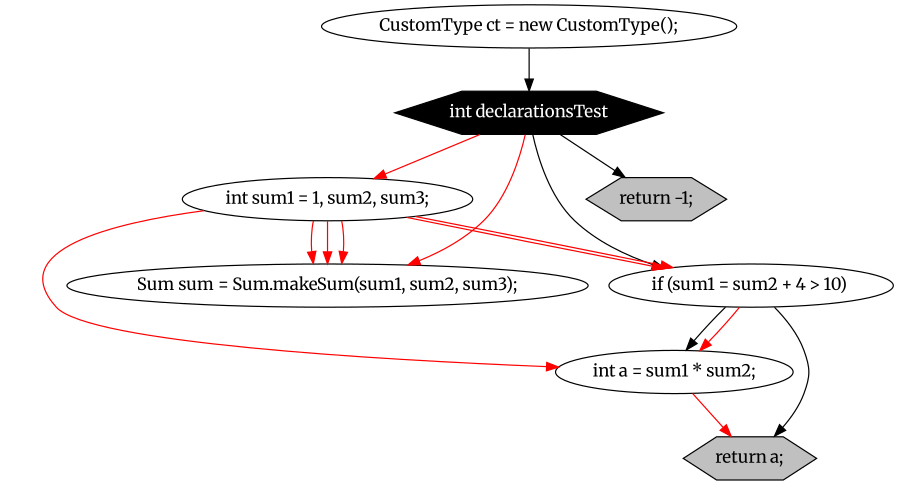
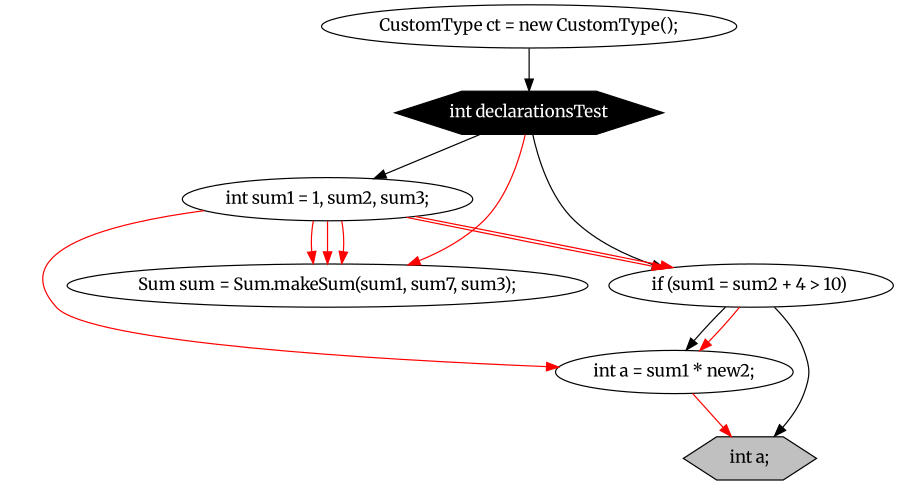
  digraph {
    fontname=Merriweather
    node [fontname=Merriweather]
    edge [fontname=Merriweather color=red]
    n1 [color=black fontcolor=white height=0.5 label="int declarationsTest" ordering=out shape=hexagon style=filled width=2.6059]
    n2 [height=0.5 label="int sum1 = 1, sum2, sum3;" width=2.9789]
-   n3 [height=0.5 label="Sum sum = Sum.makeSum(sum1, sum2, sum3);" width=5.1815]
+   n3 [height=0.5 label="Sum sum = Sum.makeSum(sum1, sum7, sum3);" width=5.1815]
    n4 [height=0.5 label="if (sum1 = sum2 + 4 > 10) " ordering=out width=3.0331]
-   n5 [fillcolor=grey fontcolor=black height=0.5 label="return -1;" shape=hexagon style=filled width=1.4176]
-   n6 [height=0.5 label="int a = sum1 * sum2;" width=2.4192]
+   n6 [height=0.5 label="int a = sum1 * new2;" width=2.4192]
    n7 [height=0.5 label="CustomType ct = new CustomType();" width=4.2066]
-   n8 [fillcolor=grey fontcolor=black height=0.5 label="return a;" shape=hexagon style=filled width=1.2925]
-   n1 -> n2
+   n8 [fillcolor=grey fontcolor=black height=0.5 label="int a;" shape=hexagon style=filled width=1.2925]
+   n1 -> n2 [color=""]
    n1 -> n3
    n1 -> n4 [color=""]
-   n1 -> n5 [color=""]
    n2 -> n3
    n2 -> n3
    n2 -> n3
    n2 -> n4
    n2 -> n4
    n2 -> n6
    n4 -> n6 [color=""]
    n4 -> n6
    n4 -> n8 [color=""]
    n6 -> n8
    n7 -> n1 [color=""]
  }
